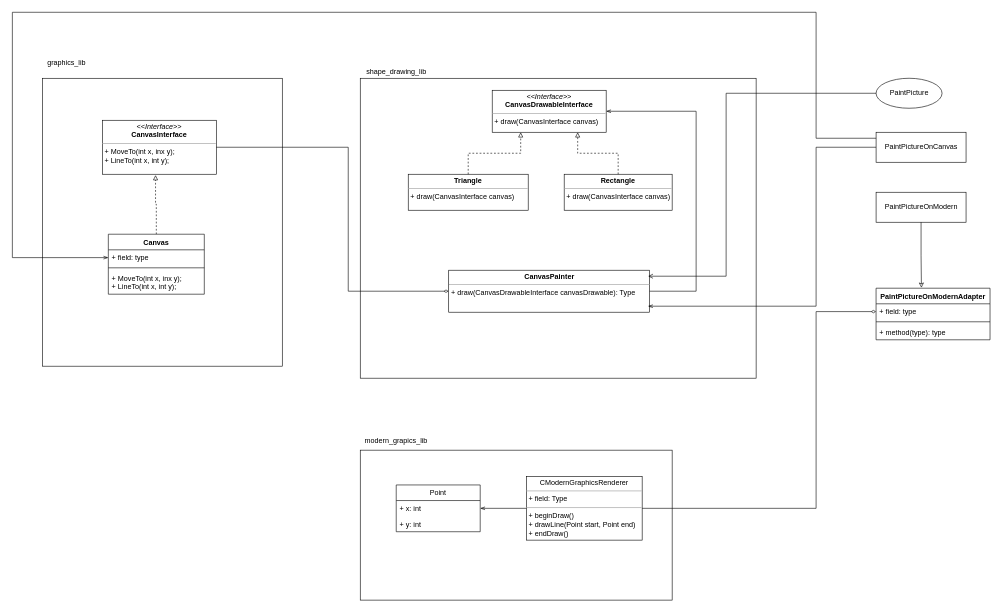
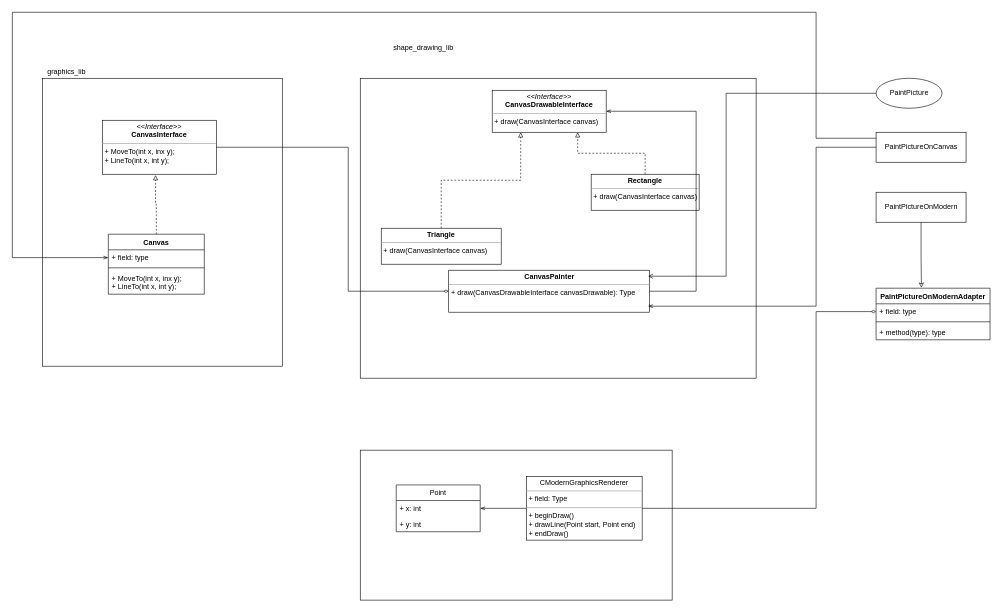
  <mxCell id="0" />
  <mxCell id="1" parent="0" />
  <mxCell id="2" value="" style="rounded=0;whiteSpace=wrap;html=1;fillColor=none;" vertex="1" parent="1"><mxGeometry x="600" y="750" width="520" height="250" as="geometry" /></mxCell>
  <mxCell id="3" value="" style="rounded=0;whiteSpace=wrap;html=1;fillColor=none;" vertex="1" parent="1"><mxGeometry x="70" width="400" height="480" as="geometry" y="130" /></mxCell>
  <mxCell id="4" value="&lt;p style=&quot;margin: 0px ; margin-top: 4px ; text-align: center&quot;&gt;&lt;i&gt;&amp;lt;&amp;lt;Interface&amp;gt;&amp;gt;&lt;/i&gt;&lt;br&gt;&lt;b&gt;CanvasInterface&lt;/b&gt;&lt;/p&gt;&lt;hr size=&quot;1&quot;&gt;&lt;p style=&quot;margin: 0px ; margin-left: 4px&quot;&gt;+ MoveTo(int x, inx y);&lt;br&gt;+ LineTo(int x, int y);&lt;/p&gt;" style="verticalAlign=top;align=left;overflow=fill;fontSize=12;fontFamily=Helvetica;html=1;" vertex="1" parent="1"><mxGeometry x="170" y="200" width="190" height="90" as="geometry" /></mxCell>
  <mxCell id="5" style="edgeStyle=orthogonalEdgeStyle;rounded=0;orthogonalLoop=1;jettySize=auto;html=1;entryX=0.467;entryY=1.016;entryDx=0;entryDy=0;entryPerimeter=0;dashed=1;endArrow=block;endFill=0;" edge="1" parent="1" source="6" target="4"><mxGeometry relative="1" as="geometry" /></mxCell>
  <mxCell id="6" value="Canvas" style="swimlane;fontStyle=1;align=center;verticalAlign=top;childLayout=stackLayout;horizontal=1;startSize=26;horizontalStack=0;resizeParent=1;resizeParentMax=0;resizeLast=0;collapsible=1;marginBottom=0;" vertex="1" parent="1"><mxGeometry x="180" y="390" width="160" height="100" as="geometry" /></mxCell>
  <mxCell id="7" value="+ field: type" style="text;strokeColor=none;fillColor=none;align=left;verticalAlign=top;spacingLeft=4;spacingRight=4;overflow=hidden;rotatable=0;points=[[0,0.5],[1,0.5]];portConstraint=eastwest;" vertex="1" parent="6"><mxGeometry y="26" width="160" height="26" as="geometry" /></mxCell>
  <mxCell id="8" value="" style="line;strokeWidth=1;fillColor=none;align=left;verticalAlign=middle;spacingTop=-1;spacingLeft=3;spacingRight=3;rotatable=0;labelPosition=right;points=[];portConstraint=eastwest;" vertex="1" parent="6"><mxGeometry y="52" width="160" height="8" as="geometry" /></mxCell>
  <mxCell id="9" value="+ MoveTo(int x, inx y);&#10;+ LineTo(int x, int y);" style="text;strokeColor=none;fillColor=none;align=left;verticalAlign=top;spacingLeft=4;spacingRight=4;overflow=hidden;rotatable=0;points=[[0,0.5],[1,0.5]];portConstraint=eastwest;" vertex="1" parent="6"><mxGeometry y="60" width="160" height="40" as="geometry" /></mxCell>
- <mxCell id="10" value="graphics_lib" style="text;html=1;align=center;verticalAlign=middle;resizable=0;points=[];autosize=1;strokeColor=none;fillColor=none;" vertex="1" parent="1"><mxGeometry x="70" y="95" width="80" height="20" as="geometry" /></mxCell>
+ <mxCell id="10" value="graphics_lib" style="text;html=1;align=center;verticalAlign=middle;resizable=0;points=[];autosize=1;strokeColor=none;fillColor=none;" vertex="1" parent="1"><mxGeometry x="70" y="110" width="80" height="20" as="geometry" /></mxCell>
  <mxCell id="11" value="&lt;p style=&quot;margin: 0px ; margin-top: 4px ; text-align: center&quot;&gt;&lt;i&gt;&amp;lt;&amp;lt;Interface&amp;gt;&amp;gt;&lt;/i&gt;&lt;br&gt;&lt;b&gt;CanvasDrawableInterface&lt;/b&gt;&lt;/p&gt;&lt;hr size=&quot;1&quot;&gt;&lt;p style=&quot;margin: 0px ; margin-left: 4px&quot;&gt;+ draw(&lt;span style=&quot;text-align: center&quot;&gt;CanvasInterface&amp;nbsp;&lt;/span&gt;canvas)&lt;/p&gt;" style="verticalAlign=top;align=left;overflow=fill;fontSize=12;fontFamily=Helvetica;html=1;fillColor=none;" vertex="1" parent="1"><mxGeometry x="820" y="150" width="190" height="70" as="geometry" /></mxCell>
  <mxCell id="12" style="edgeStyle=orthogonalEdgeStyle;rounded=0;orthogonalLoop=1;jettySize=auto;html=1;entryX=0.25;entryY=1;entryDx=0;entryDy=0;dashed=1;endArrow=block;endFill=0;" edge="1" parent="1" source="13" target="11"><mxGeometry relative="1" as="geometry" /></mxCell>
- <mxCell id="13" value="&lt;p style=&quot;margin: 0px ; margin-top: 4px ; text-align: center&quot;&gt;&lt;b&gt;Triangle&lt;/b&gt;&lt;/p&gt;&lt;hr size=&quot;1&quot;&gt;&lt;p style=&quot;margin: 0px ; margin-left: 4px&quot;&gt;+ draw(&lt;span style=&quot;text-align: center&quot;&gt;CanvasInterface&amp;nbsp;&lt;/span&gt;canvas)&lt;/p&gt;" style="verticalAlign=top;align=left;overflow=fill;fontSize=12;fontFamily=Helvetica;html=1;fillColor=none;" vertex="1" parent="1"><mxGeometry x="680" y="290" width="200" height="60" as="geometry" /></mxCell>
+ <mxCell id="13" value="&lt;p style=&quot;margin: 0px ; margin-top: 4px ; text-align: center&quot;&gt;&lt;b&gt;Triangle&lt;/b&gt;&lt;/p&gt;&lt;hr size=&quot;1&quot;&gt;&lt;p style=&quot;margin: 0px ; margin-left: 4px&quot;&gt;+ draw(&lt;span style=&quot;text-align: center&quot;&gt;CanvasInterface&amp;nbsp;&lt;/span&gt;canvas)&lt;/p&gt;" style="verticalAlign=top;align=left;overflow=fill;fontSize=12;fontFamily=Helvetica;html=1;fillColor=none;" vertex="1" parent="1"><mxGeometry x="635" y="380" width="200" height="60" as="geometry" /></mxCell>
  <mxCell id="14" style="edgeStyle=orthogonalEdgeStyle;rounded=0;orthogonalLoop=1;jettySize=auto;html=1;entryX=0.75;entryY=1;entryDx=0;entryDy=0;dashed=1;endArrow=block;endFill=0;" edge="1" parent="1" source="15" target="11"><mxGeometry relative="1" as="geometry" /></mxCell>
- <mxCell id="15" value="&lt;p style=&quot;margin: 0px ; margin-top: 4px ; text-align: center&quot;&gt;&lt;b&gt;Rectangle&lt;/b&gt;&lt;/p&gt;&lt;hr size=&quot;1&quot;&gt;&lt;p style=&quot;margin: 0px ; margin-left: 4px&quot;&gt;+ draw(&lt;span style=&quot;text-align: center&quot;&gt;CanvasInterface&amp;nbsp;&lt;/span&gt;canvas)&lt;/p&gt;" style="verticalAlign=top;align=left;overflow=fill;fontSize=12;fontFamily=Helvetica;html=1;fillColor=none;" vertex="1" parent="1"><mxGeometry x="940" y="290" width="180" height="60" as="geometry" /></mxCell>
+ <mxCell id="15" value="&lt;p style=&quot;margin: 0px ; margin-top: 4px ; text-align: center&quot;&gt;&lt;b&gt;Rectangle&lt;/b&gt;&lt;/p&gt;&lt;hr size=&quot;1&quot;&gt;&lt;p style=&quot;margin: 0px ; margin-left: 4px&quot;&gt;+ draw(&lt;span style=&quot;text-align: center&quot;&gt;CanvasInterface&amp;nbsp;&lt;/span&gt;canvas)&lt;/p&gt;" style="verticalAlign=top;align=left;overflow=fill;fontSize=12;fontFamily=Helvetica;html=1;fillColor=none;" vertex="1" parent="1"><mxGeometry x="985" y="290" width="180" height="60" as="geometry" /></mxCell>
  <mxCell id="16" style="edgeStyle=orthogonalEdgeStyle;rounded=0;orthogonalLoop=1;jettySize=auto;html=1;endArrow=diamondThin;endFill=0;exitX=1;exitY=0.5;exitDx=0;exitDy=0;" edge="1" parent="1" source="4" target="18"><mxGeometry relative="1" as="geometry"><Array as="points"><mxPoint x="580" y="245" /><mxPoint x="580" y="485" /></Array></mxGeometry></mxCell>
  <mxCell id="17" style="edgeStyle=orthogonalEdgeStyle;rounded=0;orthogonalLoop=1;jettySize=auto;html=1;entryX=1;entryY=0.5;entryDx=0;entryDy=0;endArrow=openThin;endFill=0;" edge="1" parent="1" source="18" target="11"><mxGeometry relative="1" as="geometry"><Array as="points"><mxPoint x="1160" y="485" /><mxPoint x="1160" y="185" /></Array></mxGeometry></mxCell>
  <mxCell id="18" value="&lt;p style=&quot;margin: 0px ; margin-top: 4px ; text-align: center&quot;&gt;&lt;b&gt;CanvasPainter&lt;/b&gt;&lt;/p&gt;&lt;hr size=&quot;1&quot;&gt;&lt;p style=&quot;margin: 0px ; margin-left: 4px&quot;&gt;+ draw(CanvasDrawableInterface canvasDrawable&lt;span&gt;): Type&lt;/span&gt;&lt;/p&gt;" style="verticalAlign=top;align=left;overflow=fill;fontSize=12;fontFamily=Helvetica;html=1;fillColor=none;" vertex="1" parent="1"><mxGeometry x="747.5" y="450" width="335" height="70" as="geometry" /></mxCell>
  <mxCell id="19" value="" style="rounded=0;whiteSpace=wrap;html=1;fillColor=none;" vertex="1" parent="1"><mxGeometry x="600" width="660" height="500" as="geometry" y="130" /></mxCell>
- <mxCell id="20" value="shape_drawing_lib" style="text;html=1;align=center;verticalAlign=middle;resizable=0;points=[];autosize=1;strokeColor=none;fillColor=none;" vertex="1" parent="1"><mxGeometry x="600" y="110" width="120" height="20" as="geometry" /></mxCell>
+ <mxCell id="20" value="shape_drawing_lib" style="text;html=1;align=center;verticalAlign=middle;resizable=0;points=[];autosize=1;strokeColor=none;fillColor=none;" vertex="1" parent="1"><mxGeometry x="645" y="70" width="120" height="20" as="geometry" /></mxCell>
  <mxCell id="21" value="Point" style="swimlane;fontStyle=0;childLayout=stackLayout;horizontal=1;startSize=26;fillColor=none;horizontalStack=0;resizeParent=1;resizeParentMax=0;resizeLast=0;collapsible=1;marginBottom=0;" vertex="1" parent="1"><mxGeometry x="660" y="808" width="140" height="78" as="geometry" /></mxCell>
  <mxCell id="22" value="+ x: int" style="text;strokeColor=none;fillColor=none;align=left;verticalAlign=top;spacingLeft=4;spacingRight=4;overflow=hidden;rotatable=0;points=[[0,0.5],[1,0.5]];portConstraint=eastwest;" vertex="1" parent="21"><mxGeometry y="26" width="140" height="26" as="geometry" /></mxCell>
  <mxCell id="23" value="+ y: int" style="text;strokeColor=none;fillColor=none;align=left;verticalAlign=top;spacingLeft=4;spacingRight=4;overflow=hidden;rotatable=0;points=[[0,0.5],[1,0.5]];portConstraint=eastwest;" vertex="1" parent="21"><mxGeometry y="52" width="140" height="26" as="geometry" /></mxCell>
  <mxCell id="24" style="edgeStyle=orthogonalEdgeStyle;rounded=0;orthogonalLoop=1;jettySize=auto;html=1;entryX=1;entryY=0.5;entryDx=0;entryDy=0;endArrow=openThin;endFill=0;" edge="1" parent="1" source="25" target="22"><mxGeometry relative="1" as="geometry" /></mxCell>
  <mxCell id="25" value="&lt;p style=&quot;margin: 0px ; margin-top: 4px ; text-align: center&quot;&gt;CModernGraphicsRenderer&lt;br&gt;&lt;/p&gt;&lt;hr size=&quot;1&quot;&gt;&lt;p style=&quot;margin: 0px ; margin-left: 4px&quot;&gt;+ field: Type&lt;/p&gt;&lt;hr size=&quot;1&quot;&gt;&lt;p style=&quot;margin: 0px ; margin-left: 4px&quot;&gt;+ b&lt;span style=&quot;text-align: center&quot;&gt;eginDraw&lt;/span&gt;()&lt;/p&gt;&lt;p style=&quot;margin: 0px ; margin-left: 4px&quot;&gt;+ drawLine(Point start, Point end)&lt;/p&gt;&lt;p style=&quot;margin: 0px ; margin-left: 4px&quot;&gt;+ endDraw()&lt;/p&gt;" style="verticalAlign=top;align=left;overflow=fill;fontSize=12;fontFamily=Helvetica;html=1;fillColor=none;" vertex="1" parent="1"><mxGeometry x="877" y="794" width="193" height="106" as="geometry" /></mxCell>
- <mxCell id="26" value="modern_grapics_lib" style="text;html=1;strokeColor=none;fillColor=none;align=center;verticalAlign=middle;whiteSpace=wrap;rounded=0;" vertex="1" parent="1"><mxGeometry x="600" y="720" width="120" height="30" as="geometry" /></mxCell>
  <mxCell id="27" style="edgeStyle=orthogonalEdgeStyle;rounded=0;orthogonalLoop=1;jettySize=auto;html=1;endArrow=open;endFill=0;" edge="1" parent="1" source="28"><mxGeometry relative="1" as="geometry"><mxPoint x="1080" y="460" as="targetPoint" /><Array as="points"><mxPoint x="1210" y="155" /><mxPoint x="1210" y="460" /><mxPoint x="1080" y="460" /></Array></mxGeometry></mxCell>
  <mxCell id="28" value="PaintPicture" style="ellipse;html=1;fillColor=none;" vertex="1" parent="1"><mxGeometry x="1460" width="110" height="50" as="geometry" y="130" /></mxCell>
  <mxCell id="29" style="edgeStyle=orthogonalEdgeStyle;rounded=0;orthogonalLoop=1;jettySize=auto;html=1;entryX=0.727;entryY=0.76;entryDx=0;entryDy=0;entryPerimeter=0;endArrow=openThin;endFill=0;" edge="1" parent="1" source="31" target="19"><mxGeometry relative="1" as="geometry" /></mxCell>
  <mxCell id="30" style="edgeStyle=orthogonalEdgeStyle;rounded=0;orthogonalLoop=1;jettySize=auto;html=1;endArrow=openThin;endFill=0;" edge="1" parent="1" source="31" target="7"><mxGeometry relative="1" as="geometry"><Array as="points"><mxPoint x="1360" y="230" /><mxPoint x="1360" y="20" /><mxPoint y="20" x="20" /><mxPoint y="429" x="20" /></Array></mxGeometry></mxCell>
  <mxCell id="31" value="PaintPictureOnCanvas" style="html=1;fillColor=none;" vertex="1" parent="1"><mxGeometry x="1460" y="220" width="150" height="50" as="geometry" /></mxCell>
  <mxCell id="32" style="edgeStyle=orthogonalEdgeStyle;rounded=0;orthogonalLoop=1;jettySize=auto;html=1;entryX=0.398;entryY=-0.009;entryDx=0;entryDy=0;entryPerimeter=0;endArrow=classic;endFill=0;" edge="1" parent="1" source="33" target="34"><mxGeometry relative="1" as="geometry" /></mxCell>
  <mxCell id="33" value="PaintPictureOnModern" style="html=1;fillColor=none;" vertex="1" parent="1"><mxGeometry x="1460" y="320" width="150" height="50" as="geometry" /></mxCell>
  <mxCell id="34" value="PaintPictureOnModernAdapter" style="swimlane;fontStyle=1;align=center;verticalAlign=top;childLayout=stackLayout;horizontal=1;startSize=26;horizontalStack=0;resizeParent=1;resizeParentMax=0;resizeLast=0;collapsible=1;marginBottom=0;fillColor=none;" vertex="1" parent="1"><mxGeometry x="1460" y="480" width="190" height="86" as="geometry" /></mxCell>
  <mxCell id="35" value="+ field: type" style="text;strokeColor=none;fillColor=none;align=left;verticalAlign=top;spacingLeft=4;spacingRight=4;overflow=hidden;rotatable=0;points=[[0,0.5],[1,0.5]];portConstraint=eastwest;" vertex="1" parent="34"><mxGeometry y="26" width="190" height="26" as="geometry" /></mxCell>
  <mxCell id="36" value="" style="line;strokeWidth=1;fillColor=none;align=left;verticalAlign=middle;spacingTop=-1;spacingLeft=3;spacingRight=3;rotatable=0;labelPosition=right;points=[];portConstraint=eastwest;" vertex="1" parent="34"><mxGeometry y="52" width="190" height="8" as="geometry" /></mxCell>
  <mxCell id="37" value="+ method(type): type" style="text;strokeColor=none;fillColor=none;align=left;verticalAlign=top;spacingLeft=4;spacingRight=4;overflow=hidden;rotatable=0;points=[[0,0.5],[1,0.5]];portConstraint=eastwest;" vertex="1" parent="34"><mxGeometry y="60" width="190" height="26" as="geometry" /></mxCell>
  <mxCell id="38" style="edgeStyle=orthogonalEdgeStyle;rounded=0;orthogonalLoop=1;jettySize=auto;html=1;endArrow=diamondThin;endFill=0;exitX=1;exitY=0.5;exitDx=0;exitDy=0;" edge="1" parent="1" source="25" target="35"><mxGeometry relative="1" as="geometry"><Array as="points"><mxPoint x="1360" y="847" /><mxPoint x="1360" y="519" /></Array></mxGeometry></mxCell>
